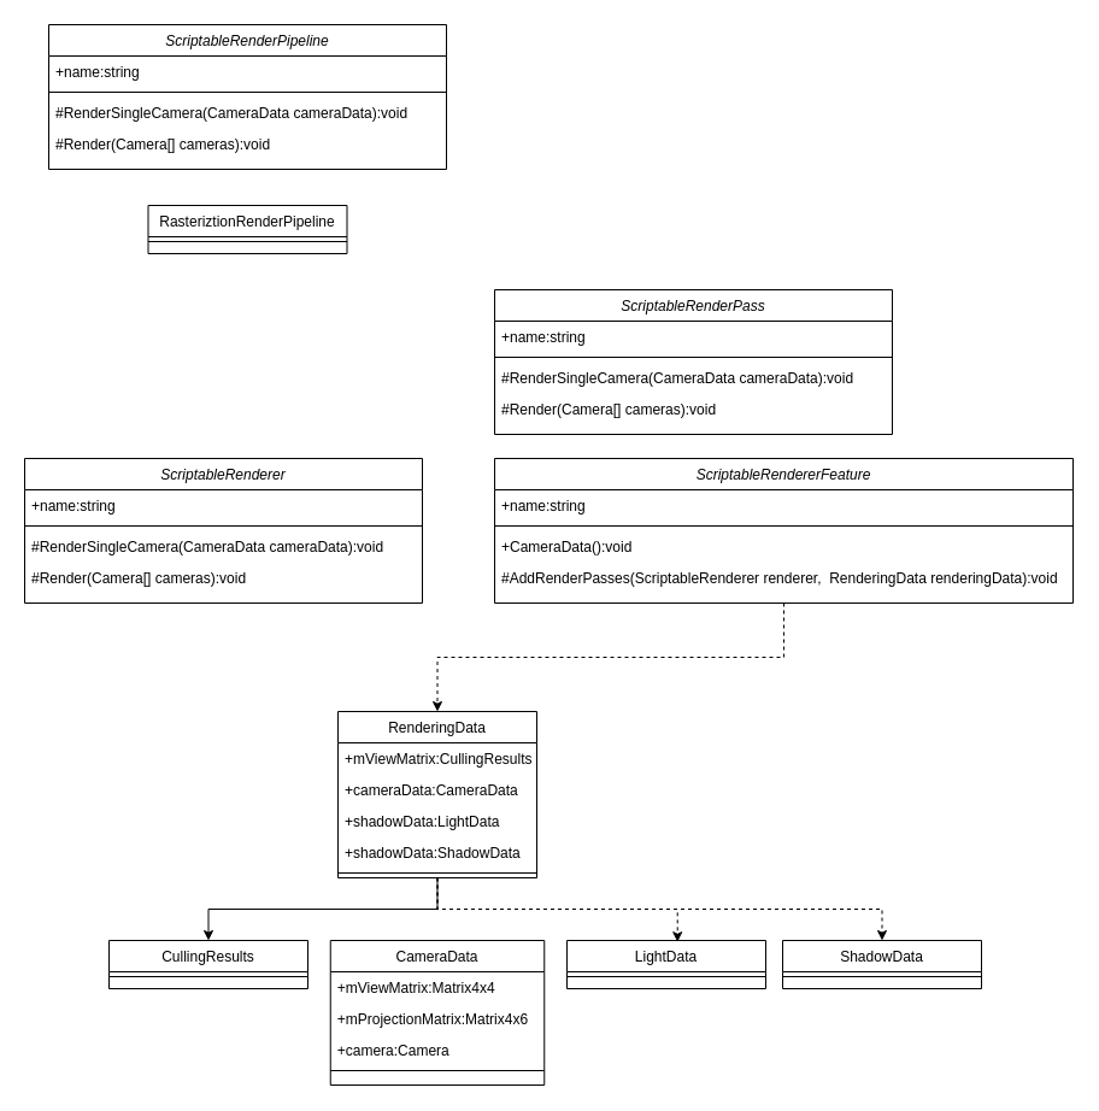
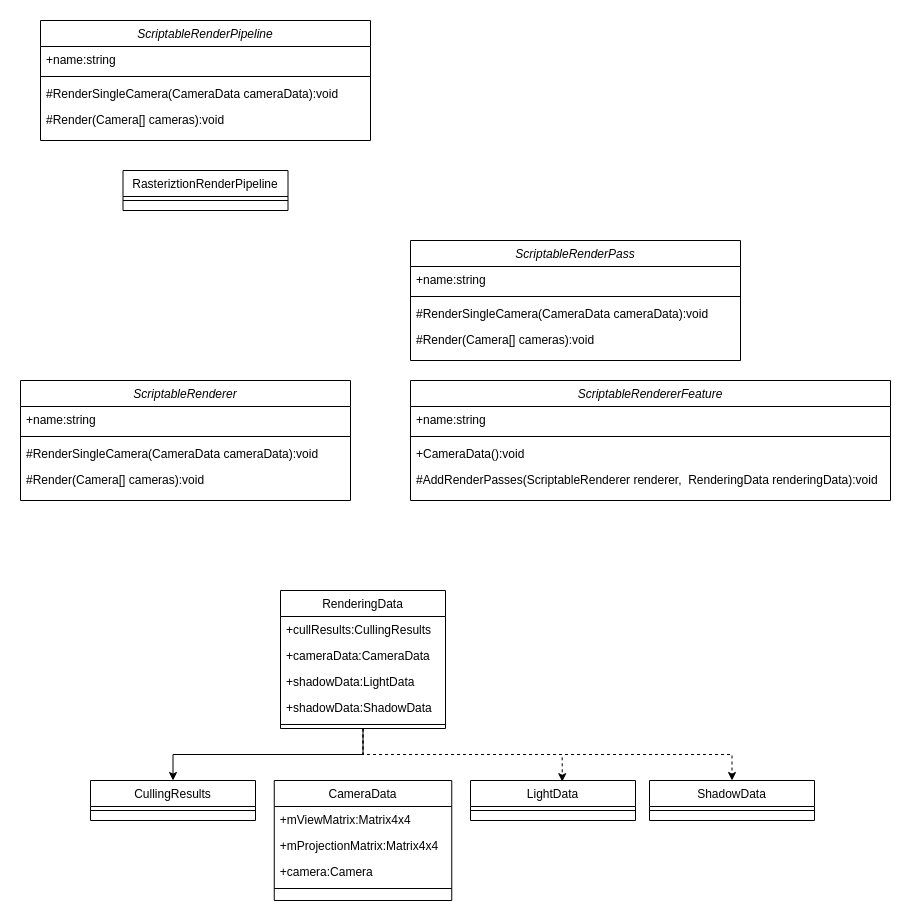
  <mxCell id="0" />
  <mxCell id="1" parent="0" />
  <mxCell id="2" value="ScriptableRenderPipeline" style="swimlane;fontStyle=2;align=center;verticalAlign=top;childLayout=stackLayout;horizontal=1;startSize=26;horizontalStack=0;resizeParent=1;resizeLast=0;collapsible=1;marginBottom=0;rounded=0;shadow=0;strokeWidth=1;" parent="1" vertex="1"><mxGeometry x="40" y="20" width="330" height="120" as="geometry"><mxRectangle x="230" y="140" width="160" height="26" as="alternateBounds" /></mxGeometry></mxCell>
  <mxCell id="3" value="+name:string" style="text;align=left;verticalAlign=top;spacingLeft=4;spacingRight=4;overflow=hidden;rotatable=0;points=[[0,0.5],[1,0.5]];portConstraint=eastwest;" parent="2" vertex="1"><mxGeometry y="26" width="330" height="26" as="geometry" /></mxCell>
  <mxCell id="4" value="" style="line;html=1;strokeWidth=1;align=left;verticalAlign=middle;spacingTop=-1;spacingLeft=3;spacingRight=3;rotatable=0;labelPosition=right;points=[];portConstraint=eastwest;" parent="2" vertex="1"><mxGeometry y="52" width="330" height="8" as="geometry" /></mxCell>
  <mxCell id="5" value="#RenderSingleCamera(CameraData cameraData):void" style="text;align=left;verticalAlign=top;spacingLeft=4;spacingRight=4;overflow=hidden;rotatable=0;points=[[0,0.5],[1,0.5]];portConstraint=eastwest;" vertex="1" parent="2"><mxGeometry y="60" width="330" height="26" as="geometry" /></mxCell>
  <mxCell id="6" value="#Render(Camera[] cameras):void" style="text;align=left;verticalAlign=top;spacingLeft=4;spacingRight=4;overflow=hidden;rotatable=0;points=[[0,0.5],[1,0.5]];portConstraint=eastwest;" vertex="1" parent="2"><mxGeometry y="86" width="330" height="26" as="geometry" /></mxCell>
  <mxCell id="7" value="RasteriztionRenderPipeline" style="swimlane;fontStyle=0;align=center;verticalAlign=top;childLayout=stackLayout;horizontal=1;startSize=26;horizontalStack=0;resizeParent=1;resizeLast=0;collapsible=1;marginBottom=0;rounded=0;shadow=0;strokeWidth=1;" parent="1" vertex="1"><mxGeometry x="122.5" y="170" width="165" height="40" as="geometry"><mxRectangle x="130" y="380" width="160" height="26" as="alternateBounds" /></mxGeometry></mxCell>
  <mxCell id="8" value="" style="line;html=1;strokeWidth=1;align=left;verticalAlign=middle;spacingTop=-1;spacingLeft=3;spacingRight=3;rotatable=0;labelPosition=right;points=[];portConstraint=eastwest;" parent="7" vertex="1"><mxGeometry y="26" width="165" height="8" as="geometry" /></mxCell>
  <mxCell id="9" value="ScriptableRenderer" style="swimlane;fontStyle=2;align=center;verticalAlign=top;childLayout=stackLayout;horizontal=1;startSize=26;horizontalStack=0;resizeParent=1;resizeLast=0;collapsible=1;marginBottom=0;rounded=0;shadow=0;strokeWidth=1;" vertex="1" parent="1"><mxGeometry x="20" y="380" width="330" height="120" as="geometry"><mxRectangle x="230" y="140" width="160" height="26" as="alternateBounds" /></mxGeometry></mxCell>
  <mxCell id="10" value="+name:string" style="text;align=left;verticalAlign=top;spacingLeft=4;spacingRight=4;overflow=hidden;rotatable=0;points=[[0,0.5],[1,0.5]];portConstraint=eastwest;" vertex="1" parent="9"><mxGeometry y="26" width="330" height="26" as="geometry" /></mxCell>
  <mxCell id="11" value="" style="line;html=1;strokeWidth=1;align=left;verticalAlign=middle;spacingTop=-1;spacingLeft=3;spacingRight=3;rotatable=0;labelPosition=right;points=[];portConstraint=eastwest;" vertex="1" parent="9"><mxGeometry y="52" width="330" height="8" as="geometry" /></mxCell>
  <mxCell id="12" value="#RenderSingleCamera(CameraData cameraData):void" style="text;align=left;verticalAlign=top;spacingLeft=4;spacingRight=4;overflow=hidden;rotatable=0;points=[[0,0.5],[1,0.5]];portConstraint=eastwest;" vertex="1" parent="9"><mxGeometry y="60" width="330" height="26" as="geometry" /></mxCell>
  <mxCell id="13" value="#Render(Camera[] cameras):void" style="text;align=left;verticalAlign=top;spacingLeft=4;spacingRight=4;overflow=hidden;rotatable=0;points=[[0,0.5],[1,0.5]];portConstraint=eastwest;" vertex="1" parent="9"><mxGeometry y="86" width="330" height="26" as="geometry" /></mxCell>
- <mxCell id="14" style="edgeStyle=orthogonalEdgeStyle;rounded=0;orthogonalLoop=1;jettySize=auto;html=1;exitX=0.5;exitY=1;exitDx=0;exitDy=0;entryX=0.5;entryY=0;entryDx=0;entryDy=0;dashed=1;" edge="1" parent="1" source="15" target="28"><mxGeometry relative="1" as="geometry" /></mxCell>
  <mxCell id="15" value="ScriptableRendererFeature" style="swimlane;fontStyle=2;align=center;verticalAlign=top;childLayout=stackLayout;horizontal=1;startSize=26;horizontalStack=0;resizeParent=1;resizeLast=0;collapsible=1;marginBottom=0;rounded=0;shadow=0;strokeWidth=1;" vertex="1" parent="1"><mxGeometry x="410" y="380" width="480" height="120" as="geometry"><mxRectangle x="230" y="140" width="160" height="26" as="alternateBounds" /></mxGeometry></mxCell>
  <mxCell id="16" value="+name:string" style="text;align=left;verticalAlign=top;spacingLeft=4;spacingRight=4;overflow=hidden;rotatable=0;points=[[0,0.5],[1,0.5]];portConstraint=eastwest;" vertex="1" parent="15"><mxGeometry y="26" width="480" height="26" as="geometry" /></mxCell>
  <mxCell id="17" value="" style="line;html=1;strokeWidth=1;align=left;verticalAlign=middle;spacingTop=-1;spacingLeft=3;spacingRight=3;rotatable=0;labelPosition=right;points=[];portConstraint=eastwest;" vertex="1" parent="15"><mxGeometry y="52" width="480" height="8" as="geometry" /></mxCell>
  <mxCell id="18" value="+CameraData():void" style="text;align=left;verticalAlign=top;spacingLeft=4;spacingRight=4;overflow=hidden;rotatable=0;points=[[0,0.5],[1,0.5]];portConstraint=eastwest;" vertex="1" parent="15"><mxGeometry y="60" width="480" height="26" as="geometry" /></mxCell>
  <mxCell id="19" value="#AddRenderPasses(ScriptableRenderer renderer,  RenderingData renderingData):void" style="text;align=left;verticalAlign=top;spacingLeft=4;spacingRight=4;overflow=hidden;rotatable=0;points=[[0,0.5],[1,0.5]];portConstraint=eastwest;" vertex="1" parent="15"><mxGeometry y="86" width="480" height="26" as="geometry" /></mxCell>
  <mxCell id="20" value="ScriptableRenderPass" style="swimlane;fontStyle=2;align=center;verticalAlign=top;childLayout=stackLayout;horizontal=1;startSize=26;horizontalStack=0;resizeParent=1;resizeLast=0;collapsible=1;marginBottom=0;rounded=0;shadow=0;strokeWidth=1;" vertex="1" parent="1"><mxGeometry x="410" y="240" width="330" height="120" as="geometry"><mxRectangle x="230" y="140" width="160" height="26" as="alternateBounds" /></mxGeometry></mxCell>
  <mxCell id="21" value="+name:string" style="text;align=left;verticalAlign=top;spacingLeft=4;spacingRight=4;overflow=hidden;rotatable=0;points=[[0,0.5],[1,0.5]];portConstraint=eastwest;" vertex="1" parent="20"><mxGeometry y="26" width="330" height="26" as="geometry" /></mxCell>
  <mxCell id="22" value="" style="line;html=1;strokeWidth=1;align=left;verticalAlign=middle;spacingTop=-1;spacingLeft=3;spacingRight=3;rotatable=0;labelPosition=right;points=[];portConstraint=eastwest;" vertex="1" parent="20"><mxGeometry y="52" width="330" height="8" as="geometry" /></mxCell>
  <mxCell id="23" value="#RenderSingleCamera(CameraData cameraData):void" style="text;align=left;verticalAlign=top;spacingLeft=4;spacingRight=4;overflow=hidden;rotatable=0;points=[[0,0.5],[1,0.5]];portConstraint=eastwest;" vertex="1" parent="20"><mxGeometry y="60" width="330" height="26" as="geometry" /></mxCell>
  <mxCell id="24" value="#Render(Camera[] cameras):void" style="text;align=left;verticalAlign=top;spacingLeft=4;spacingRight=4;overflow=hidden;rotatable=0;points=[[0,0.5],[1,0.5]];portConstraint=eastwest;" vertex="1" parent="20"><mxGeometry y="86" width="330" height="26" as="geometry" /></mxCell>
  <mxCell id="25" style="edgeStyle=orthogonalEdgeStyle;rounded=0;orthogonalLoop=1;jettySize=auto;html=1;entryX=0.5;entryY=0;entryDx=0;entryDy=0;dashed=0;exitX=0.5;exitY=1;exitDx=0;exitDy=0;" edge="1" parent="1" source="28" target="39"><mxGeometry relative="1" as="geometry" /></mxCell>
  <mxCell id="26" style="edgeStyle=orthogonalEdgeStyle;rounded=0;orthogonalLoop=1;jettySize=auto;html=1;exitX=0.5;exitY=1;exitDx=0;exitDy=0;entryX=0.556;entryY=0.03;entryDx=0;entryDy=0;entryPerimeter=0;dashed=1;" edge="1" parent="1" source="28" target="41"><mxGeometry relative="1" as="geometry" /></mxCell>
  <mxCell id="27" style="edgeStyle=orthogonalEdgeStyle;rounded=0;orthogonalLoop=1;jettySize=auto;html=1;exitX=0.5;exitY=1;exitDx=0;exitDy=0;entryX=0.5;entryY=0;entryDx=0;entryDy=0;dashed=1;" edge="1" parent="1" source="28" target="43"><mxGeometry relative="1" as="geometry" /></mxCell>
  <mxCell id="28" value="RenderingData" style="swimlane;fontStyle=0;align=center;verticalAlign=top;childLayout=stackLayout;horizontal=1;startSize=26;horizontalStack=0;resizeParent=1;resizeLast=0;collapsible=1;marginBottom=0;rounded=0;shadow=0;strokeWidth=1;" vertex="1" parent="1"><mxGeometry x="280" y="590" width="165" height="138" as="geometry"><mxRectangle x="130" y="380" width="160" height="26" as="alternateBounds" /></mxGeometry></mxCell>
- <mxCell id="29" value="+mViewMatrix:CullingResults" style="text;align=left;verticalAlign=top;spacingLeft=4;spacingRight=4;overflow=hidden;rotatable=0;points=[[0,0.5],[1,0.5]];portConstraint=eastwest;" vertex="1" parent="28"><mxGeometry y="26" width="165" height="26" as="geometry" /></mxCell>
+ <mxCell id="29" value="+cullResults:CullingResults" style="text;align=left;verticalAlign=top;spacingLeft=4;spacingRight=4;overflow=hidden;rotatable=0;points=[[0,0.5],[1,0.5]];portConstraint=eastwest;" vertex="1" parent="28"><mxGeometry y="26" width="165" height="26" as="geometry" /></mxCell>
  <mxCell id="30" value="+cameraData:CameraData" style="text;align=left;verticalAlign=top;spacingLeft=4;spacingRight=4;overflow=hidden;rotatable=0;points=[[0,0.5],[1,0.5]];portConstraint=eastwest;" vertex="1" parent="28"><mxGeometry y="52" width="165" height="26" as="geometry" /></mxCell>
  <mxCell id="31" value="+shadowData:LightData" style="text;align=left;verticalAlign=top;spacingLeft=4;spacingRight=4;overflow=hidden;rotatable=0;points=[[0,0.5],[1,0.5]];portConstraint=eastwest;" vertex="1" parent="28"><mxGeometry y="78" width="165" height="26" as="geometry" /></mxCell>
  <mxCell id="32" value="+shadowData:ShadowData" style="text;align=left;verticalAlign=top;spacingLeft=4;spacingRight=4;overflow=hidden;rotatable=0;points=[[0,0.5],[1,0.5]];portConstraint=eastwest;" vertex="1" parent="28"><mxGeometry y="104" width="165" height="26" as="geometry" /></mxCell>
  <mxCell id="33" value="" style="line;html=1;strokeWidth=1;align=left;verticalAlign=middle;spacingTop=-1;spacingLeft=3;spacingRight=3;rotatable=0;labelPosition=right;points=[];portConstraint=eastwest;" vertex="1" parent="28"><mxGeometry y="130" width="165" height="8" as="geometry" /></mxCell>
  <mxCell id="34" value="CameraData" style="swimlane;fontStyle=0;align=center;verticalAlign=top;childLayout=stackLayout;horizontal=1;startSize=26;horizontalStack=0;resizeParent=1;resizeLast=0;collapsible=1;marginBottom=0;rounded=0;shadow=0;strokeWidth=1;" vertex="1" parent="1"><mxGeometry x="273.75" y="780" width="177.5" height="120" as="geometry"><mxRectangle x="130" y="380" width="160" height="26" as="alternateBounds" /></mxGeometry></mxCell>
  <mxCell id="35" value="+mViewMatrix:Matrix4x4" style="text;align=left;verticalAlign=top;spacingLeft=4;spacingRight=4;overflow=hidden;rotatable=0;points=[[0,0.5],[1,0.5]];portConstraint=eastwest;" vertex="1" parent="34"><mxGeometry y="26" width="177.5" height="26" as="geometry" /></mxCell>
- <mxCell id="36" value="+mProjectionMatrix:Matrix4x6" style="text;align=left;verticalAlign=top;spacingLeft=4;spacingRight=4;overflow=hidden;rotatable=0;points=[[0,0.5],[1,0.5]];portConstraint=eastwest;" vertex="1" parent="34"><mxGeometry y="52" width="177.5" height="26" as="geometry" /></mxCell>
+ <mxCell id="36" value="+mProjectionMatrix:Matrix4x4" style="text;align=left;verticalAlign=top;spacingLeft=4;spacingRight=4;overflow=hidden;rotatable=0;points=[[0,0.5],[1,0.5]];portConstraint=eastwest;" vertex="1" parent="34"><mxGeometry y="52" width="177.5" height="26" as="geometry" /></mxCell>
  <mxCell id="37" value="+camera:Camera" style="text;align=left;verticalAlign=top;spacingLeft=4;spacingRight=4;overflow=hidden;rotatable=0;points=[[0,0.5],[1,0.5]];portConstraint=eastwest;" vertex="1" parent="34"><mxGeometry y="78" width="177.5" height="26" as="geometry" /></mxCell>
  <mxCell id="38" value="" style="line;html=1;strokeWidth=1;align=left;verticalAlign=middle;spacingTop=-1;spacingLeft=3;spacingRight=3;rotatable=0;labelPosition=right;points=[];portConstraint=eastwest;" vertex="1" parent="34"><mxGeometry y="104" width="177.5" height="8" as="geometry" /></mxCell>
  <mxCell id="39" value="CullingResults" style="swimlane;fontStyle=0;align=center;verticalAlign=top;childLayout=stackLayout;horizontal=1;startSize=26;horizontalStack=0;resizeParent=1;resizeLast=0;collapsible=1;marginBottom=0;rounded=0;shadow=0;strokeWidth=1;" vertex="1" parent="1"><mxGeometry x="90" y="780" width="165" height="40" as="geometry"><mxRectangle x="130" y="380" width="160" height="26" as="alternateBounds" /></mxGeometry></mxCell>
  <mxCell id="40" value="" style="line;html=1;strokeWidth=1;align=left;verticalAlign=middle;spacingTop=-1;spacingLeft=3;spacingRight=3;rotatable=0;labelPosition=right;points=[];portConstraint=eastwest;" vertex="1" parent="39"><mxGeometry y="26" width="165" height="8" as="geometry" /></mxCell>
  <mxCell id="41" value="LightData" style="swimlane;fontStyle=0;align=center;verticalAlign=top;childLayout=stackLayout;horizontal=1;startSize=26;horizontalStack=0;resizeParent=1;resizeLast=0;collapsible=1;marginBottom=0;rounded=0;shadow=0;strokeWidth=1;" vertex="1" parent="1"><mxGeometry x="470" y="780" width="165" height="40" as="geometry"><mxRectangle x="130" y="380" width="160" height="26" as="alternateBounds" /></mxGeometry></mxCell>
  <mxCell id="42" value="" style="line;html=1;strokeWidth=1;align=left;verticalAlign=middle;spacingTop=-1;spacingLeft=3;spacingRight=3;rotatable=0;labelPosition=right;points=[];portConstraint=eastwest;" vertex="1" parent="41"><mxGeometry y="26" width="165" height="8" as="geometry" /></mxCell>
  <mxCell id="43" value="ShadowData" style="swimlane;fontStyle=0;align=center;verticalAlign=top;childLayout=stackLayout;horizontal=1;startSize=26;horizontalStack=0;resizeParent=1;resizeLast=0;collapsible=1;marginBottom=0;rounded=0;shadow=0;strokeWidth=1;" vertex="1" parent="1"><mxGeometry x="649" y="780" width="165" height="40" as="geometry"><mxRectangle x="130" y="380" width="160" height="26" as="alternateBounds" /></mxGeometry></mxCell>
  <mxCell id="44" value="" style="line;html=1;strokeWidth=1;align=left;verticalAlign=middle;spacingTop=-1;spacingLeft=3;spacingRight=3;rotatable=0;labelPosition=right;points=[];portConstraint=eastwest;" vertex="1" parent="43"><mxGeometry y="26" width="165" height="8" as="geometry" /></mxCell>
